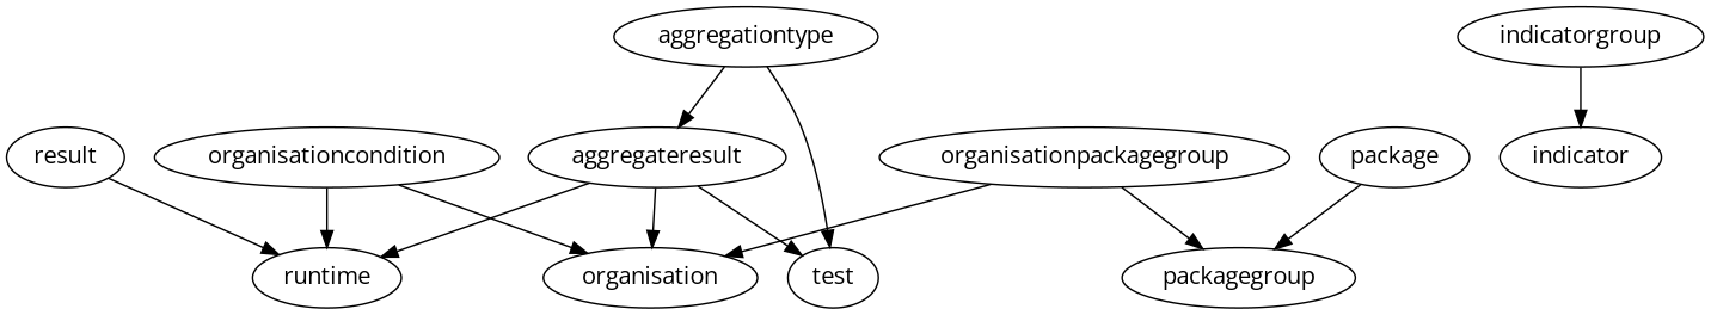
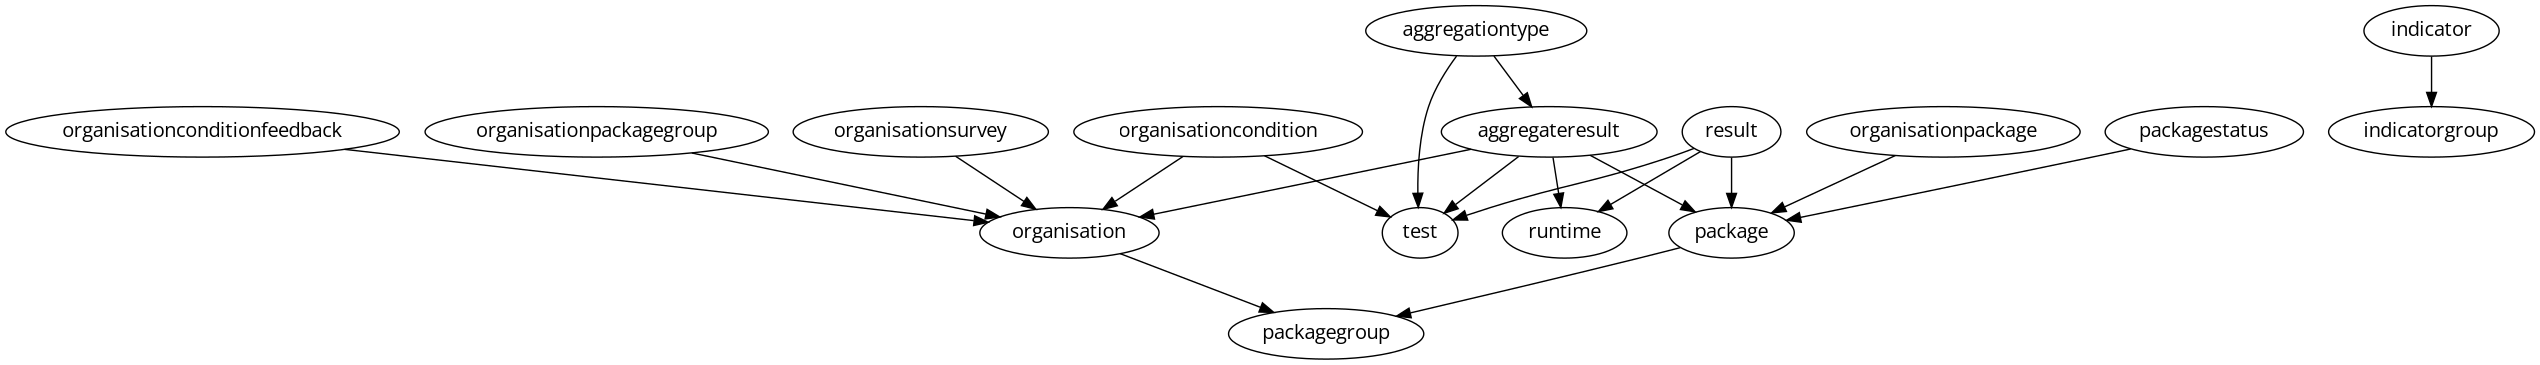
  digraph {
    fontname="Open Sans"
    node [fontname="Open Sans"]
    edge [fontname="Open Sans"]
    aggregateresult
    organisation
    package
    runtime
    test
    aggregationtype
    packagegroup
    indicator
    indicatorgroup
    organisationcondition
+   organisationconditionfeedback
+   organisationpackage
    organisationpackagegroup
+   organisationsurvey
    result
+   packagestatus
    aggregateresult -> organisation
+   aggregateresult -> package
    aggregateresult -> runtime
    aggregateresult -> test
    package -> packagegroup
    aggregationtype -> aggregateresult
    aggregationtype -> test
-   indicatorgroup -> indicator
+   indicator -> indicatorgroup
    organisationcondition -> organisation
-   organisationcondition -> runtime
+   organisationcondition -> test
+   organisationconditionfeedback -> organisation
+   organisationpackage -> package
    organisationpackagegroup -> organisation
-   organisationpackagegroup -> packagegroup
+   organisation -> packagegroup
+   organisationsurvey -> organisation
+   result -> package
    result -> runtime
+   result -> test
+   packagestatus -> package
  }
